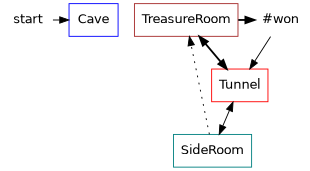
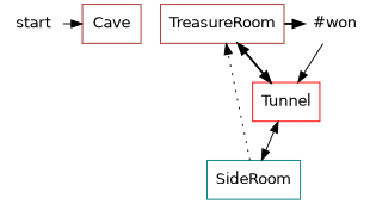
  digraph {
    fontname="DejaVu Sans"
    node [color=blue fontname="DejaVu Sans" shape=box]
    edge [fontname="DejaVu Sans" style=solid]
    start [shape=plaintext]
-   Cave
+   Cave [color=brown]
    TreasureRoom [color=brown]
    n4 [label="#won" shape=plaintext]
    Tunnel [color=red]
    SideRoom [color=teal]
    subgraph sub_1 {
      rank=same
      start
      Cave
    }
    subgraph sub_2 {
      rank=same
      TreasureRoom
      n4
    }
    start -> Cave
    TreasureRoom -> n4 [style=bold]
    n4 -> Tunnel
    Tunnel -> TreasureRoom [dir=both style=bold]
    Tunnel -> SideRoom [dir=both]
    SideRoom -> TreasureRoom [style=dotted]
  }
